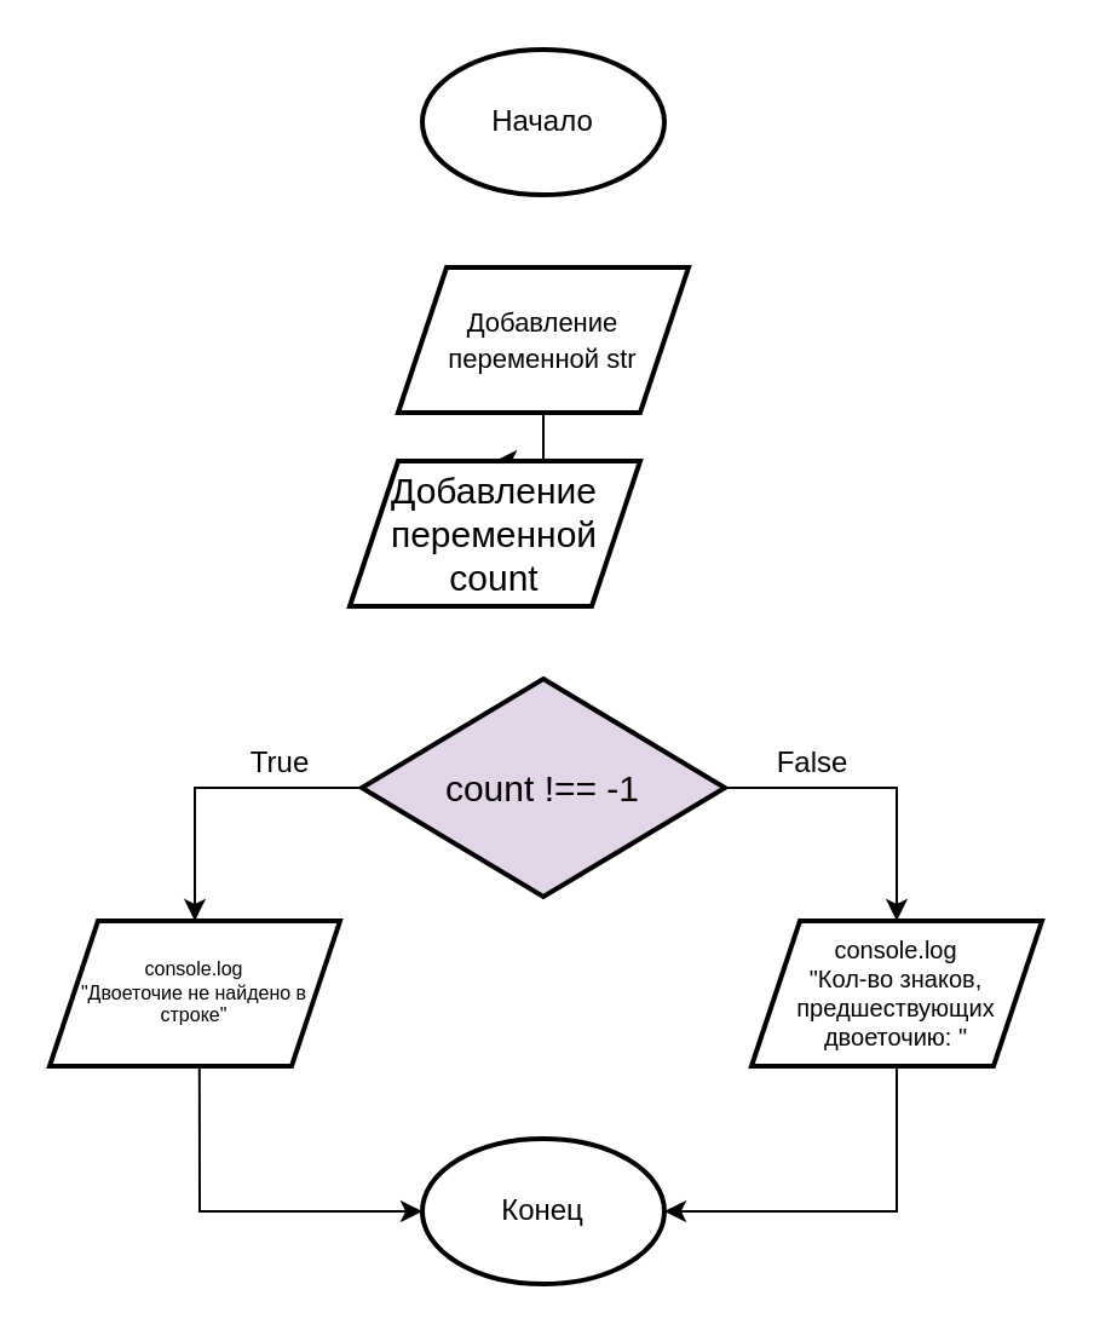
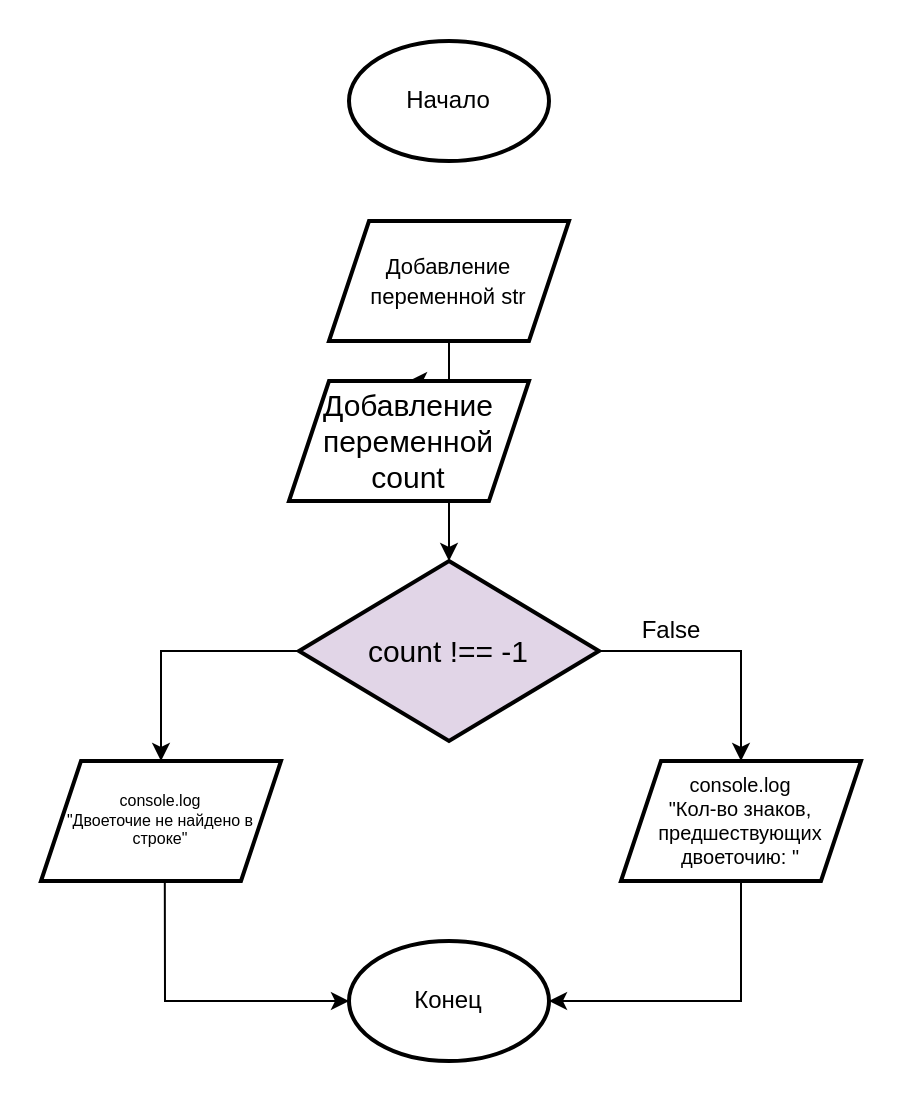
  <mxCell id="0" />
  <mxCell id="1" parent="0" />
  <mxCell id="2" value="Начало" style="strokeWidth=2;html=1;shape=mxgraph.flowchart.start_1;whiteSpace=wrap;" vertex="1" parent="1"><mxGeometry x="174" y="20" width="100" height="60" as="geometry" /></mxCell>
  <mxCell id="3" value="" style="edgeStyle=orthogonalEdgeStyle;rounded=0;orthogonalLoop=1;jettySize=auto;html=1;" edge="1" parent="1" source="4" target="6"><mxGeometry relative="1" as="geometry" /></mxCell>
  <mxCell id="4" value="&lt;div style=&quot;&quot;&gt;&lt;span style=&quot;font-size: 11px; background-color: initial;&quot;&gt;Добавление переменной str&lt;/span&gt;&lt;/div&gt;" style="shape=parallelogram;perimeter=parallelogramPerimeter;whiteSpace=wrap;html=1;fixedSize=1;strokeWidth=2;align=center;" vertex="1" parent="1"><mxGeometry x="164" y="110" width="120" height="60" as="geometry" /></mxCell>
+ <mxCell id="5" style="edgeStyle=orthogonalEdgeStyle;rounded=0;orthogonalLoop=1;jettySize=auto;html=1;exitX=0.5;exitY=1;exitDx=0;exitDy=0;entryX=0.5;entryY=0;entryDx=0;entryDy=0;" edge="1" parent="1" source="6" target="9"><mxGeometry relative="1" as="geometry" /></mxCell>
  <mxCell id="6" value="&lt;font style=&quot;font-size: 15px;&quot;&gt;Добавление переменной count&lt;/font&gt;" style="shape=parallelogram;perimeter=parallelogramPerimeter;whiteSpace=wrap;html=1;fixedSize=1;strokeWidth=2;fontSize=15;" vertex="1" parent="1"><mxGeometry x="144" y="190" width="120" height="60" as="geometry" /></mxCell>
  <mxCell id="7" value="" style="edgeStyle=orthogonalEdgeStyle;rounded=0;orthogonalLoop=1;jettySize=auto;html=1;" edge="1" parent="1" source="9" target="10"><mxGeometry relative="1" as="geometry" /></mxCell>
  <mxCell id="8" value="" style="edgeStyle=orthogonalEdgeStyle;rounded=0;orthogonalLoop=1;jettySize=auto;html=1;" edge="1" parent="1" source="9" target="11"><mxGeometry relative="1" as="geometry" /></mxCell>
  <mxCell id="9" value="count !== -1" style="rhombus;whiteSpace=wrap;html=1;fontSize=15;strokeWidth=2;fillColor=#e1d5e7;" vertex="1" parent="1"><mxGeometry x="149" y="280" width="150" height="90" as="geometry" /></mxCell>
  <mxCell id="10" value="&lt;font style=&quot;font-size: 8px;&quot;&gt;console.log&lt;br style=&quot;font-size: 8px;&quot;&gt;&quot;Двоеточие не найдено в строке&quot;&lt;/font&gt;" style="shape=parallelogram;perimeter=parallelogramPerimeter;whiteSpace=wrap;html=1;fixedSize=1;fontSize=8;strokeWidth=2;" vertex="1" parent="1"><mxGeometry x="20" y="380" width="120" height="60" as="geometry" /></mxCell>
  <mxCell id="11" value="console.log&lt;br style=&quot;font-size: 10px;&quot;&gt;&quot;Кол-во знаков, предшествующих двоеточию: &quot;" style="shape=parallelogram;perimeter=parallelogramPerimeter;whiteSpace=wrap;html=1;fixedSize=1;fontSize=10;strokeWidth=2;" vertex="1" parent="1"><mxGeometry x="310" y="380" width="120" height="60" as="geometry" /></mxCell>
- <mxCell id="12" value="True" style="text;html=1;align=center;verticalAlign=middle;resizable=0;points=[];autosize=1;strokeColor=none;fillColor=none;" vertex="1" parent="1"><mxGeometry x="90" y="300" width="50" height="30" as="geometry" /></mxCell>
  <mxCell id="13" value="False" style="text;html=1;align=center;verticalAlign=middle;resizable=0;points=[];autosize=1;strokeColor=none;fillColor=none;" vertex="1" parent="1"><mxGeometry x="310" y="300" width="50" height="30" as="geometry" /></mxCell>
  <mxCell id="14" value="Конец" style="strokeWidth=2;html=1;shape=mxgraph.flowchart.start_1;whiteSpace=wrap;" vertex="1" parent="1"><mxGeometry x="174" y="470" width="100" height="60" as="geometry" /></mxCell>
  <mxCell id="15" style="edgeStyle=orthogonalEdgeStyle;rounded=0;orthogonalLoop=1;jettySize=auto;html=1;entryX=0;entryY=0.5;entryDx=0;entryDy=0;entryPerimeter=0;exitX=0.516;exitY=1.015;exitDx=0;exitDy=0;exitPerimeter=0;" edge="1" parent="1" source="10" target="14"><mxGeometry relative="1" as="geometry"><mxPoint x="82" y="440" as="sourcePoint" /><mxPoint x="174" y="486.12" as="targetPoint" /><Array as="points"><mxPoint x="82" y="439" /><mxPoint x="82" y="439" /><mxPoint x="82" y="500" /></Array></mxGeometry></mxCell>
  <mxCell id="16" style="edgeStyle=orthogonalEdgeStyle;rounded=0;orthogonalLoop=1;jettySize=auto;html=1;exitX=0.5;exitY=1;exitDx=0;exitDy=0;entryX=1;entryY=0.5;entryDx=0;entryDy=0;entryPerimeter=0;" edge="1" parent="1" source="11" target="14"><mxGeometry relative="1" as="geometry" /></mxCell>
